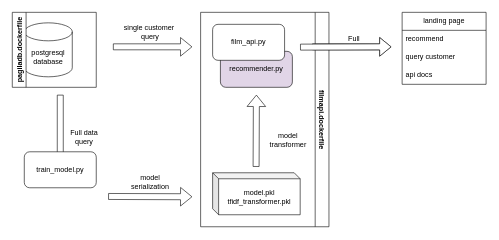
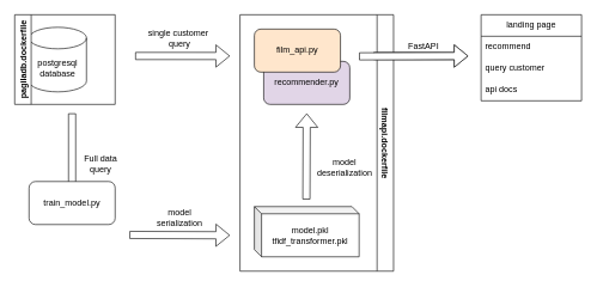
  <mxCell id="0" />
  <mxCell id="1" parent="0" />
  <mxCell id="2" value="&lt;div&gt;postgresql&lt;/div&gt;&lt;div&gt;database&lt;/div&gt;" style="shape=cylinder3;whiteSpace=wrap;html=1;boundedLbl=1;backgroundOutline=1;size=15;" vertex="1" parent="1"><mxGeometry x="40" y="37.5" width="80" height="90" as="geometry" /></mxCell>
  <mxCell id="3" value="" style="shape=flexArrow;endArrow=classic;html=1;rounded=0;" edge="1" parent="1"><mxGeometry width="50" height="50" relative="1" as="geometry"><mxPoint x="100" y="157.5" as="sourcePoint" /><mxPoint x="100" y="277.5" as="targetPoint" /></mxGeometry></mxCell>
  <mxCell id="4" value="&lt;div&gt;train_model.py&lt;/div&gt;" style="rounded=1;whiteSpace=wrap;html=1;" vertex="1" parent="1"><mxGeometry x="40" y="252.5" width="120" height="60" as="geometry" /></mxCell>
  <mxCell id="5" value="Full data query" style="text;html=1;strokeColor=none;fillColor=none;align=center;verticalAlign=middle;whiteSpace=wrap;rounded=0;" vertex="1" parent="1"><mxGeometry x="110" y="212.5" width="60" height="30" as="geometry" /></mxCell>
  <mxCell id="6" value="" style="shape=flexArrow;endArrow=classic;html=1;rounded=0;" edge="1" parent="1"><mxGeometry width="50" height="50" relative="1" as="geometry"><mxPoint x="180" y="327" as="sourcePoint" /><mxPoint x="320" y="327.5" as="targetPoint" /></mxGeometry></mxCell>
  <mxCell id="7" value="&lt;div&gt;model&lt;/div&gt;&lt;div&gt;serialization&lt;/div&gt;" style="text;html=1;strokeColor=none;fillColor=none;align=center;verticalAlign=middle;whiteSpace=wrap;rounded=0;" vertex="1" parent="1"><mxGeometry x="210" y="287.5" width="80" height="30" as="geometry" /></mxCell>
  <mxCell id="8" value="&lt;div&gt;model.pkl&lt;/div&gt;&lt;div&gt;tfidf_transformer.pkl&lt;br&gt;&lt;/div&gt;" style="shape=cube;whiteSpace=wrap;html=1;boundedLbl=1;backgroundOutline=1;darkOpacity=0.05;darkOpacity2=0.1;size=10;" vertex="1" parent="1"><mxGeometry x="354" y="287.5" width="146" height="70" as="geometry" /></mxCell>
  <mxCell id="9" value="" style="shape=flexArrow;endArrow=classic;html=1;rounded=0;" edge="1" parent="1"><mxGeometry width="50" height="50" relative="1" as="geometry"><mxPoint x="426.5" y="277.5" as="sourcePoint" /><mxPoint x="427" y="157.5" as="targetPoint" /></mxGeometry></mxCell>
- <mxCell id="10" value="&lt;div&gt;model&lt;/div&gt;&lt;div&gt;transformer&lt;/div&gt;" style="text;html=1;strokeColor=none;fillColor=none;align=center;verticalAlign=middle;whiteSpace=wrap;rounded=0;" vertex="1" parent="1"><mxGeometry x="440" y="217.5" width="80" height="30" as="geometry" /></mxCell>
+ <mxCell id="10" value="&lt;div&gt;model&lt;/div&gt;&lt;div&gt;deserialization&lt;/div&gt;" style="text;html=1;strokeColor=none;fillColor=none;align=center;verticalAlign=middle;whiteSpace=wrap;rounded=0;" vertex="1" parent="1"><mxGeometry x="440" y="217.5" width="80" height="30" as="geometry" /></mxCell>
  <mxCell id="11" value="" style="shape=flexArrow;endArrow=classic;html=1;rounded=0;exitX=-0.017;exitY=1.333;exitDx=0;exitDy=0;exitPerimeter=0;" edge="1" parent="1" source="12"><mxGeometry width="50" height="50" relative="1" as="geometry"><mxPoint x="160" y="77.5" as="sourcePoint" /><mxPoint x="320" y="77.5" as="targetPoint" /></mxGeometry></mxCell>
  <mxCell id="12" value="&lt;div&gt;single customer&amp;nbsp;&lt;/div&gt;&lt;div&gt;query&lt;/div&gt;" style="text;html=1;strokeColor=none;fillColor=none;align=center;verticalAlign=middle;whiteSpace=wrap;rounded=0;" vertex="1" parent="1"><mxGeometry x="190" y="37.5" width="120" height="30" as="geometry" /></mxCell>
  <mxCell id="13" value="&lt;div&gt;pagiladb.dockerfile&lt;/div&gt;" style="swimlane;horizontal=0;whiteSpace=wrap;html=1;" vertex="1" parent="1"><mxGeometry x="20" y="20" width="140" height="125" as="geometry" /></mxCell>
  <mxCell id="14" value="&lt;div&gt;filmapi.dockerfile&lt;/div&gt;" style="swimlane;horizontal=0;whiteSpace=wrap;html=1;rotation=-180;" vertex="1" parent="1"><mxGeometry x="334" y="20" width="214" height="357.5" as="geometry" /></mxCell>
  <mxCell id="15" value="&lt;div&gt;recommender.py&lt;/div&gt;" style="rounded=1;whiteSpace=wrap;html=1;fillColor=#e1d5e7;" vertex="1" parent="14"><mxGeometry x="33" y="65" width="120" height="60" as="geometry" /></mxCell>
- <mxCell id="16" value="&lt;div&gt;film_api.py&lt;/div&gt;" style="rounded=1;whiteSpace=wrap;html=1;" vertex="1" parent="14"><mxGeometry x="20" y="20" width="120" height="60" as="geometry" /></mxCell>
+ <mxCell id="16" value="&lt;div&gt;film_api.py&lt;/div&gt;" style="rounded=1;whiteSpace=wrap;html=1;fillColor=#ffe6cc;" vertex="1" parent="14"><mxGeometry x="20" y="20" width="120" height="60" as="geometry" /></mxCell>
  <mxCell id="17" value="&lt;div&gt;landing page&lt;br&gt;&lt;/div&gt;" style="swimlane;fontStyle=0;childLayout=stackLayout;horizontal=1;startSize=30;horizontalStack=0;resizeParent=1;resizeParentMax=0;resizeLast=0;collapsible=1;marginBottom=0;whiteSpace=wrap;html=1;" vertex="1" parent="1"><mxGeometry x="670" y="20" width="140" height="120" as="geometry" /></mxCell>
  <mxCell id="18" value="recommend" style="text;strokeColor=none;fillColor=none;align=left;verticalAlign=middle;spacingLeft=4;spacingRight=4;overflow=hidden;points=[[0,0.5],[1,0.5]];portConstraint=eastwest;rotatable=0;whiteSpace=wrap;html=1;" vertex="1" parent="17"><mxGeometry y="30" width="140" height="30" as="geometry" /></mxCell>
  <mxCell id="19" value="query customer" style="text;strokeColor=none;fillColor=none;align=left;verticalAlign=middle;spacingLeft=4;spacingRight=4;overflow=hidden;points=[[0,0.5],[1,0.5]];portConstraint=eastwest;rotatable=0;whiteSpace=wrap;html=1;" vertex="1" parent="17"><mxGeometry y="60" width="140" height="30" as="geometry" /></mxCell>
  <mxCell id="20" value="&lt;div&gt;api docs&lt;/div&gt;" style="text;strokeColor=none;fillColor=none;align=left;verticalAlign=middle;spacingLeft=4;spacingRight=4;overflow=hidden;points=[[0,0.5],[1,0.5]];portConstraint=eastwest;rotatable=0;whiteSpace=wrap;html=1;" vertex="1" parent="17"><mxGeometry y="90" width="140" height="30" as="geometry" /></mxCell>
  <mxCell id="21" value="" style="shape=flexArrow;endArrow=classic;html=1;rounded=0;exitX=-0.017;exitY=1.333;exitDx=0;exitDy=0;exitPerimeter=0;fillColor=default;" edge="1" parent="1"><mxGeometry width="50" height="50" relative="1" as="geometry"><mxPoint x="520" y="77.49" as="sourcePoint" /><mxPoint x="652.04" y="77.5" as="targetPoint" /></mxGeometry></mxCell>
  <mxCell id="22" value="" style="shape=flexArrow;endArrow=classic;html=1;rounded=0;fillColor=default;" edge="1" parent="1"><mxGeometry width="50" height="50" relative="1" as="geometry"><mxPoint x="500" y="78" as="sourcePoint" /><mxPoint x="652.04" y="77.5" as="targetPoint" /></mxGeometry></mxCell>
- <mxCell id="23" value="&lt;div&gt;Full&lt;br&gt;&lt;/div&gt;" style="text;html=1;strokeColor=none;fillColor=none;align=center;verticalAlign=middle;whiteSpace=wrap;rounded=0;" vertex="1" parent="1"><mxGeometry x="530" y="50" width="120" height="30" as="geometry" /></mxCell>
+ <mxCell id="23" value="&lt;div&gt;FastAPI&lt;br&gt;&lt;/div&gt;" style="text;html=1;strokeColor=none;fillColor=none;align=center;verticalAlign=middle;whiteSpace=wrap;rounded=0;" vertex="1" parent="1"><mxGeometry x="530" y="50" width="120" height="30" as="geometry" /></mxCell>
